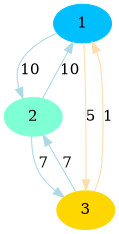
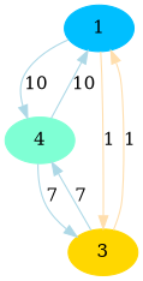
  digraph {
    node [style=filled]
    edge [color=lightblue]
    1 [color=deepskyblue1]
-   2 [color=aquamarine]
+   2 [color=aquamarine label=4]
    3 [color=gold1]
    1 -> 2 [label=10]
-   1 -> 3 [color=navajowhite label=5]
+   1 -> 3 [color=navajowhite label=1]
    2 -> 1 [label=10]
    2 -> 3 [label=7]
    3 -> 1 [color=navajowhite label=1]
    3 -> 2 [label=7]
  }
